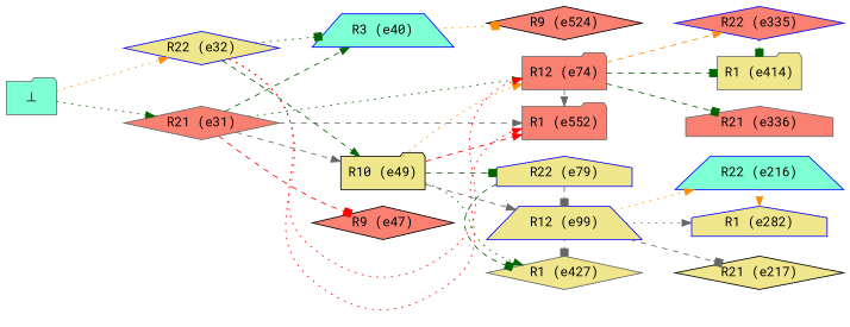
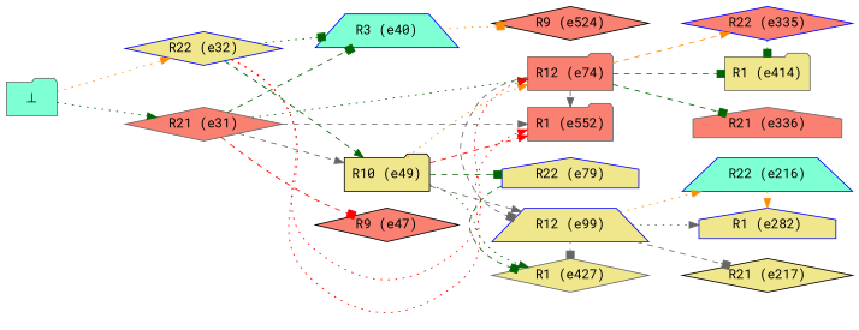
  digraph {
    fontname="Roboto Mono"
    rankdir=LR
    node [color=gray40 fillcolor=khaki fontname="Roboto Mono" shape=diamond style=filled]
    edge [arrowhead=normal color=darkgreen fontname="Roboto Mono" style=dashed minlen=1]
    n1 [fillcolor=salmon label="R21 (e31)"]
    n2 [color=blue fillcolor=aquamarine label="R3 (e40)" shape=trapezium]
    n3 [color=black label="R10 (e49)" shape=folder]
    n4 [fillcolor=salmon label="R12 (e74)" shape=folder]
    n5 [fillcolor=salmon label="R1 (e552)" shape=folder]
    n6 [color=black fillcolor=salmon label="R9 (e47)"]
    n7 [color=black fillcolor=salmon label="R9 (e524)"]
    n8 [color=blue label="R22 (e79)" shape=house]
    n9 [color=blue label="R12 (e99)" shape=trapezium]
    n10 [label="R1 (e427)"]
    n11 [color=blue fillcolor=salmon label="R22 (e335)"]
    n12 [label="R1 (e414)" shape=folder]
    n13 [fillcolor=salmon label="R21 (e336)" shape=house]
    n14 [color=blue label="R22 (e32)"]
    n15 [color=blue fillcolor=aquamarine label="R22 (e216)" shape=trapezium]
    n16 [color=blue label="R1 (e282)" shape=house]
    n17 [color=black label="R21 (e217)"]
    n18 [fillcolor=aquamarine label="⊥" shape=folder]
-   n1 -> n2 [constraint=false minlen=""]
+   n1 -> n2 [arrowhead=box constraint=false minlen=""]
    n1 -> n3 [color=gray40]
    n1 -> n4 [minlen=2 style=dotted]
    n1 -> n5 [color=gray40 minlen=2]
    n1 -> n6 [arrowhead=box color=red]
    n2 -> n7 [arrowhead=box color=darkorange style=dotted]
    n3 -> n4 [color=darkorange constraint=false style=dotted minlen=""]
    n3 -> n5 [color=red constraint=false minlen=""]
    n3 -> n8 [arrowhead=box]
    n3 -> n9 [color=gray40]
    n3 -> n10 [style=dotted]
    n4 -> n5 [color=gray40 constraint=false minlen=""]
    n4 -> n11 [color=darkorange]
    n4 -> n12 [arrowhead=box]
    n4 -> n13 [arrowhead=box]
-   n8 -> n9 [arrowhead=box color=gray40 constraint=false minlen=""]
+   n4 -> n9 [arrowhead=box color=gray40 constraint=false minlen=""]
    n8 -> n10 [arrowhead=box constraint=false minlen=""]
    n9 -> n10 [arrowhead=box color=gray40 constraint=false style=dotted minlen=""]
    n9 -> n15 [color=darkorange style=dotted]
    n9 -> n16 [color=gray40 style=dotted]
    n9 -> n17 [arrowhead=box color=gray40]
    n11 -> n12 [arrowhead=box constraint=false style=dotted minlen=""]
    n14 -> n2 [arrowhead=box style=dotted]
    n14 -> n3 [constraint=false minlen=""]
    n14 -> n4 [color=red constraint=false style=dotted minlen=""]
    n14 -> n5 [color=red constraint=false style=dotted minlen=""]
    n15 -> n16 [color=darkorange constraint=false style=dotted minlen=""]
    n18 -> n1 [minlen=2 style=dotted]
    n18 -> n14 [color=darkorange minlen=2 style=dotted]
  }
